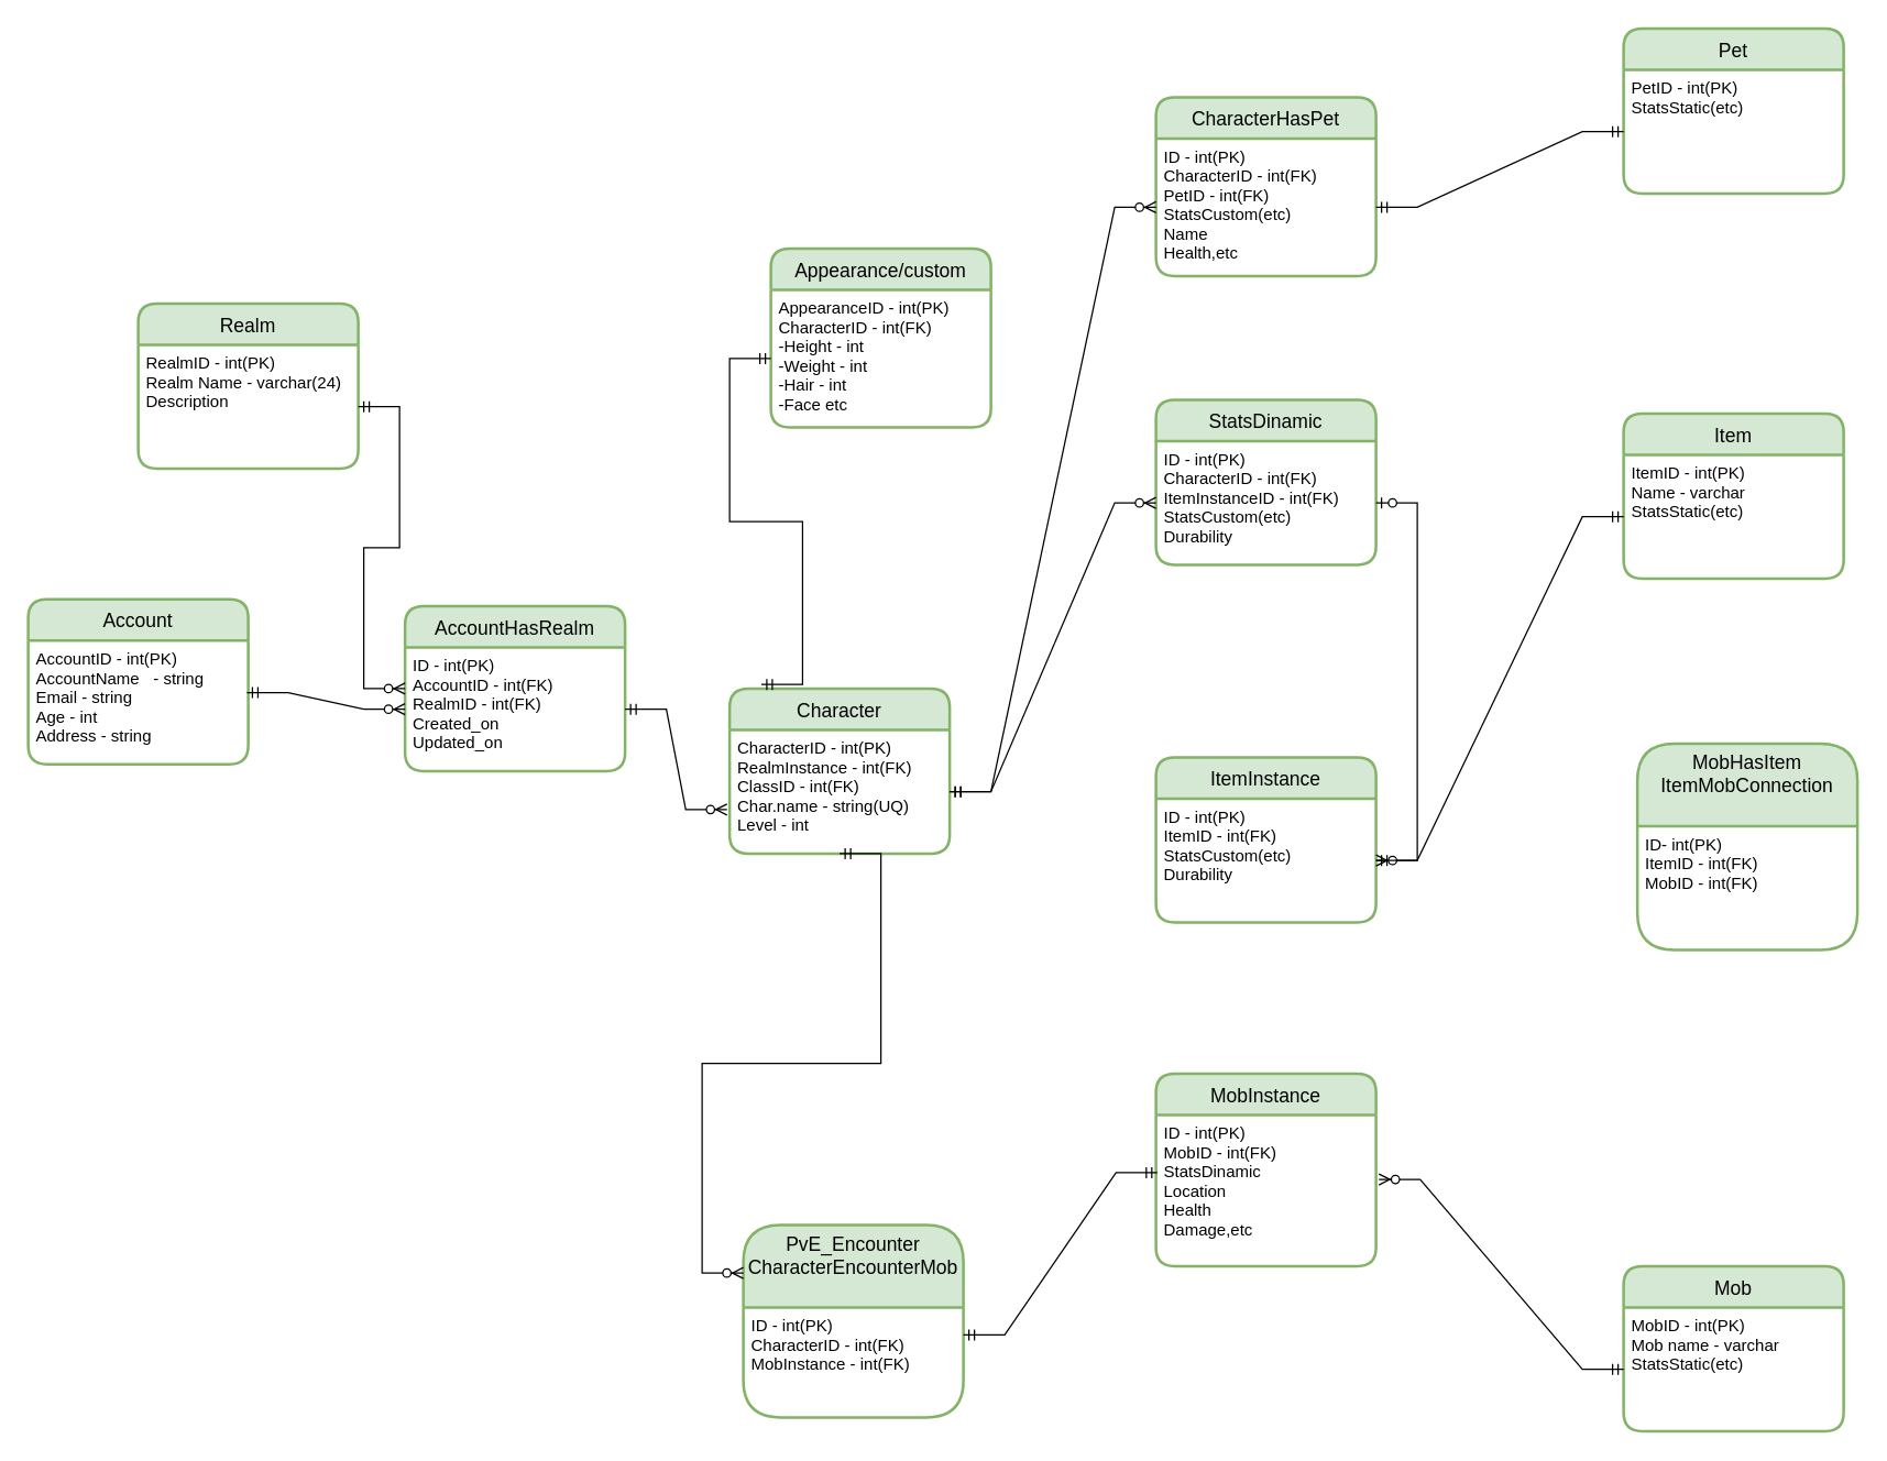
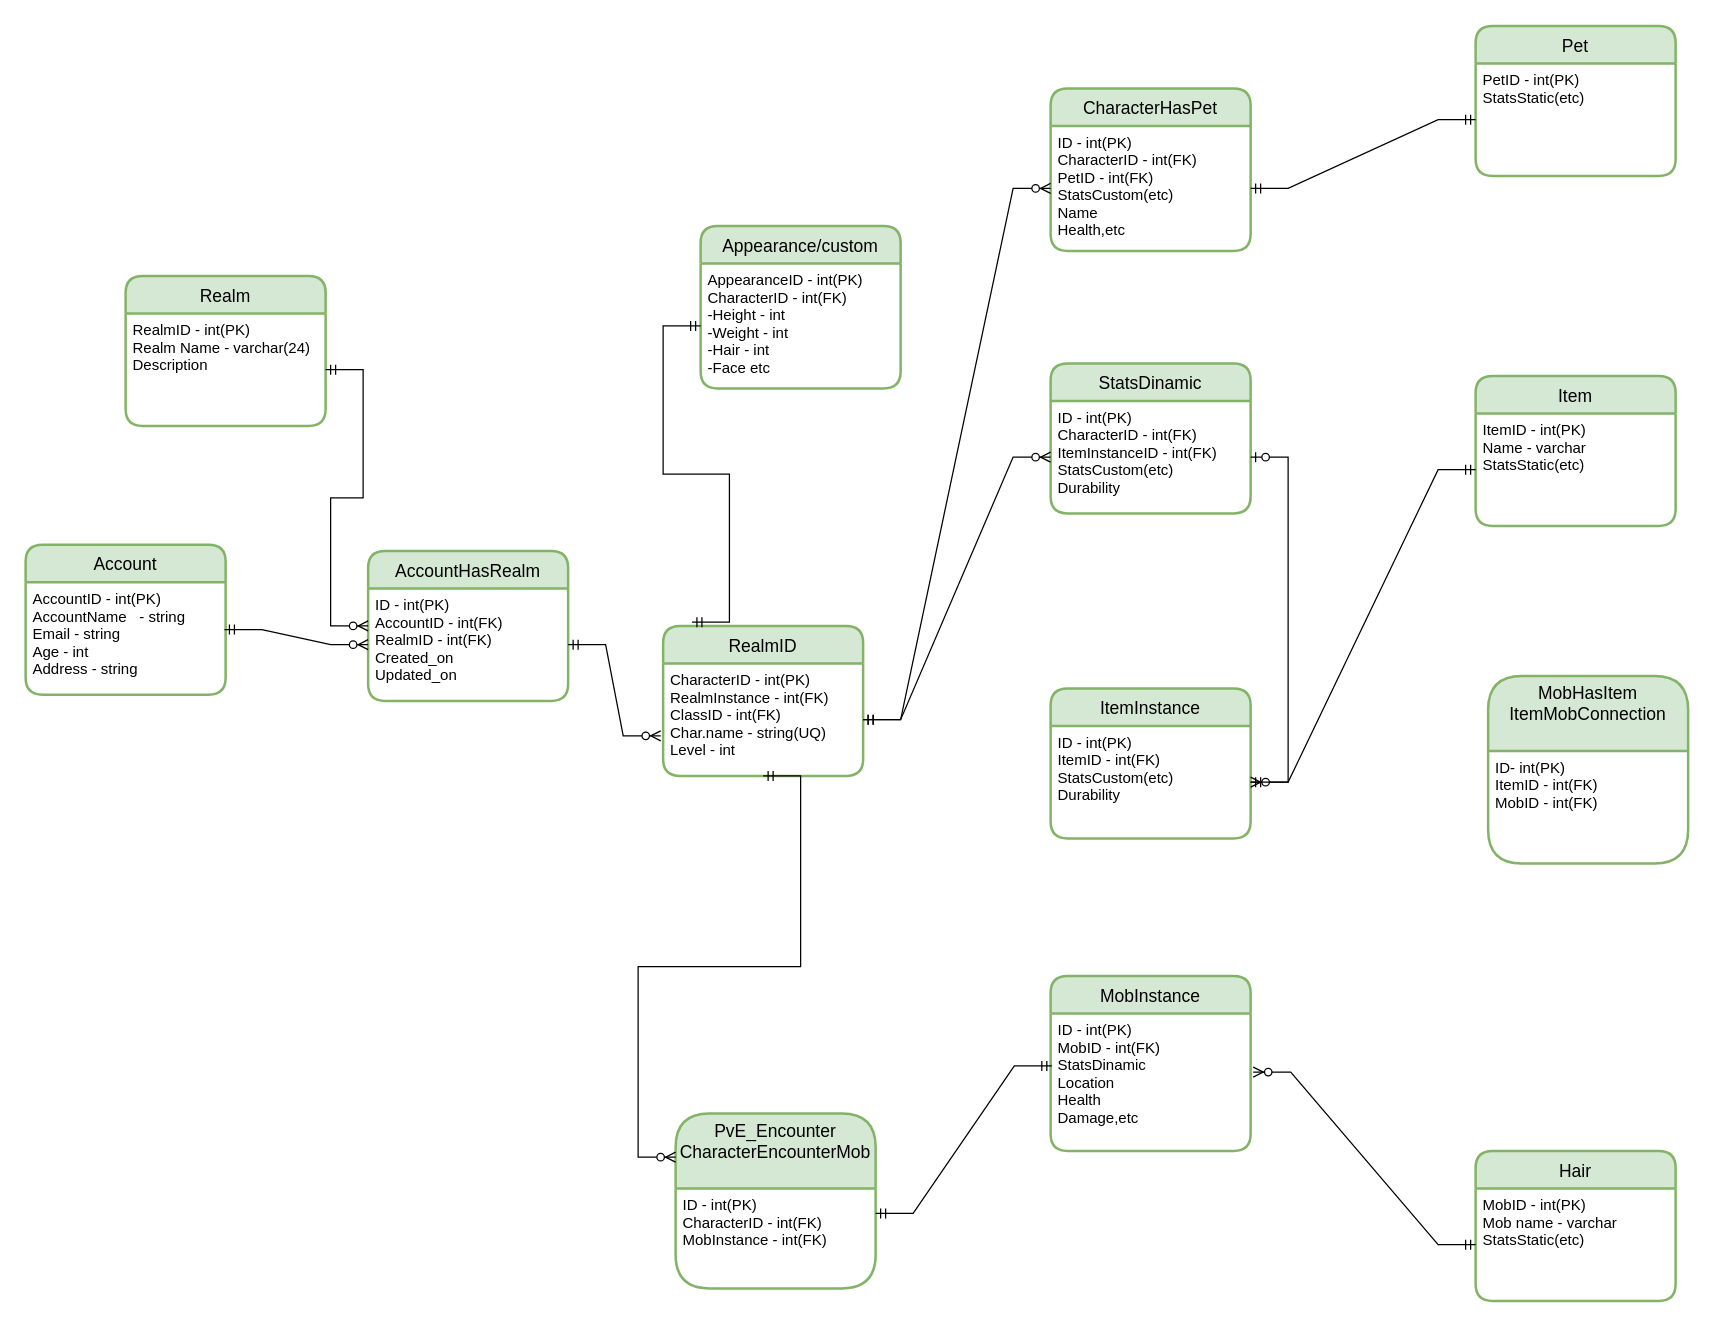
  <mxCell id="0" />
  <mxCell id="1" parent="0" />
- <mxCell id="2" value="Mob" style="swimlane;childLayout=stackLayout;horizontal=1;startSize=30;horizontalStack=0;rounded=1;fontSize=14;fontStyle=0;strokeWidth=2;resizeParent=0;resizeLast=1;shadow=0;dashed=0;align=center;fillColor=#d5e8d4;strokeColor=#82b366;" vertex="1" parent="1"><mxGeometry x="1180" y="920" width="160" height="120" as="geometry" /></mxCell>
+ <mxCell id="2" value="Hair" style="swimlane;childLayout=stackLayout;horizontal=1;startSize=30;horizontalStack=0;rounded=1;fontSize=14;fontStyle=0;strokeWidth=2;resizeParent=0;resizeLast=1;shadow=0;dashed=0;align=center;fillColor=#d5e8d4;strokeColor=#82b366;" vertex="1" parent="1"><mxGeometry x="1180" y="920" width="160" height="120" as="geometry" /></mxCell>
  <mxCell id="3" value="MobID - int(PK)&#10;Mob name - varchar&#10;StatsStatic(etc)&#10;" style="align=left;strokeColor=none;fillColor=none;spacingLeft=4;fontSize=12;verticalAlign=top;resizable=0;rotatable=0;part=1;" vertex="1" parent="2"><mxGeometry y="30" width="160" height="90" as="geometry" /></mxCell>
  <mxCell id="4" value="MobHasItem&#10;ItemMobConnection&#10;" style="swimlane;childLayout=stackLayout;horizontal=1;startSize=60;horizontalStack=0;rounded=1;fontSize=14;fontStyle=0;strokeWidth=2;resizeParent=0;resizeLast=1;shadow=0;dashed=0;align=center;fillColor=#d5e8d4;strokeColor=#82b366;" vertex="1" parent="1"><mxGeometry x="1190" y="540" width="160" height="150" as="geometry" /></mxCell>
  <mxCell id="5" value="ID- int(PK)&#10;ItemID - int(FK)&#10;MobID - int(FK)&#10;" style="align=left;strokeColor=none;fillColor=none;spacingLeft=4;fontSize=12;verticalAlign=top;resizable=0;rotatable=0;part=1;" vertex="1" parent="4"><mxGeometry y="60" width="160" height="90" as="geometry" /></mxCell>
  <mxCell id="6" value="Pet" style="swimlane;childLayout=stackLayout;horizontal=1;startSize=30;horizontalStack=0;rounded=1;fontSize=14;fontStyle=0;strokeWidth=2;resizeParent=0;resizeLast=1;shadow=0;dashed=0;align=center;fillColor=#d5e8d4;strokeColor=#82b366;" vertex="1" parent="1"><mxGeometry x="1180" y="20" width="160" height="120" as="geometry" /></mxCell>
  <mxCell id="7" value="PetID - int(PK)&#10;StatsStatic(etc)&#10;" style="align=left;strokeColor=none;fillColor=none;spacingLeft=4;fontSize=12;verticalAlign=top;resizable=0;rotatable=0;part=1;" vertex="1" parent="6"><mxGeometry y="30" width="160" height="90" as="geometry" /></mxCell>
  <mxCell id="8" value="Item" style="swimlane;childLayout=stackLayout;horizontal=1;startSize=30;horizontalStack=0;rounded=1;fontSize=14;fontStyle=0;strokeWidth=2;resizeParent=0;resizeLast=1;shadow=0;dashed=0;align=center;fillColor=#d5e8d4;strokeColor=#82b366;" vertex="1" parent="1"><mxGeometry x="1180" y="300" width="160" height="120" as="geometry" /></mxCell>
  <mxCell id="9" value="ItemID - int(PK)&#10;Name - varchar&#10;StatsStatic(etc)&#10;" style="align=left;strokeColor=none;fillColor=none;spacingLeft=4;fontSize=12;verticalAlign=top;resizable=0;rotatable=0;part=1;" vertex="1" parent="8"><mxGeometry y="30" width="160" height="90" as="geometry" /></mxCell>
  <mxCell id="10" value="PvE_Encounter&#10;CharacterEncounterMob&#10;" style="swimlane;childLayout=stackLayout;horizontal=1;startSize=60;horizontalStack=0;rounded=1;fontSize=14;fontStyle=0;strokeWidth=2;resizeParent=0;resizeLast=1;shadow=0;dashed=0;align=center;fillColor=#d5e8d4;strokeColor=#82b366;" vertex="1" parent="1"><mxGeometry x="540" y="890" width="160" height="140" as="geometry" /></mxCell>
  <mxCell id="11" value="ID - int(PK)&#10;CharacterID - int(FK)&#10;MobInstance - int(FK)&#10;" style="align=left;strokeColor=none;fillColor=none;spacingLeft=4;fontSize=12;verticalAlign=top;resizable=0;rotatable=0;part=1;" vertex="1" parent="10"><mxGeometry y="60" width="160" height="80" as="geometry" /></mxCell>
  <mxCell id="12" value="MobInstance" style="swimlane;childLayout=stackLayout;horizontal=1;startSize=30;horizontalStack=0;rounded=1;fontSize=14;fontStyle=0;strokeWidth=2;resizeParent=0;resizeLast=1;shadow=0;dashed=0;align=center;fillColor=#d5e8d4;strokeColor=#82b366;" vertex="1" parent="1"><mxGeometry x="840" y="780" width="160" height="140" as="geometry" /></mxCell>
  <mxCell id="13" value="ID - int(PK)&#10;MobID - int(FK)&#10;StatsDinamic&#10;Location&#10;Health&#10;Damage,etc&#10;" style="align=left;strokeColor=none;fillColor=none;spacingLeft=4;fontSize=12;verticalAlign=top;resizable=0;rotatable=0;part=1;" vertex="1" parent="12"><mxGeometry y="30" width="160" height="110" as="geometry" /></mxCell>
  <mxCell id="14" value="StatsDinamic" style="swimlane;childLayout=stackLayout;horizontal=1;startSize=30;horizontalStack=0;rounded=1;fontSize=14;fontStyle=0;strokeWidth=2;resizeParent=0;resizeLast=1;shadow=0;dashed=0;align=center;fillColor=#d5e8d4;strokeColor=#82b366;" vertex="1" parent="1"><mxGeometry x="840" y="290" width="160" height="120" as="geometry" /></mxCell>
  <mxCell id="15" value="ID - int(PK)&#10;CharacterID - int(FK)&#10;ItemInstanceID - int(FK)&#10;StatsCustom(etc)&#10;Durability&#10;" style="align=left;strokeColor=none;fillColor=none;spacingLeft=4;fontSize=12;verticalAlign=top;resizable=0;rotatable=0;part=1;" vertex="1" parent="14"><mxGeometry y="30" width="160" height="90" as="geometry" /></mxCell>
  <mxCell id="16" value="ItemInstance" style="swimlane;childLayout=stackLayout;horizontal=1;startSize=30;horizontalStack=0;rounded=1;fontSize=14;fontStyle=0;strokeWidth=2;resizeParent=0;resizeLast=1;shadow=0;dashed=0;align=center;fillColor=#d5e8d4;strokeColor=#82b366;" vertex="1" parent="1"><mxGeometry x="840" y="550" width="160" height="120" as="geometry" /></mxCell>
  <mxCell id="17" value="ID - int(PK)&#10;ItemID - int(FK)&#10;StatsCustom(etc)&#10;Durability&#10;" style="align=left;strokeColor=none;fillColor=none;spacingLeft=4;fontSize=12;verticalAlign=top;resizable=0;rotatable=0;part=1;" vertex="1" parent="16"><mxGeometry y="30" width="160" height="90" as="geometry" /></mxCell>
  <mxCell id="18" value="CharacterHasPet" style="swimlane;childLayout=stackLayout;horizontal=1;startSize=30;horizontalStack=0;rounded=1;fontSize=14;fontStyle=0;strokeWidth=2;resizeParent=0;resizeLast=1;shadow=0;dashed=0;align=center;fillColor=#d5e8d4;strokeColor=#82b366;" vertex="1" parent="1"><mxGeometry x="840" y="70" width="160" height="130" as="geometry" /></mxCell>
  <mxCell id="19" value="ID - int(PK)&#10;CharacterID - int(FK)&#10;PetID - int(FK)&#10;StatsCustom(etc)&#10;Name&#10;Health,etc&#10;" style="align=left;strokeColor=none;fillColor=none;spacingLeft=4;fontSize=12;verticalAlign=top;resizable=0;rotatable=0;part=1;" vertex="1" parent="18"><mxGeometry y="30" width="160" height="100" as="geometry" /></mxCell>
  <mxCell id="20" value="Appearance/custom" style="swimlane;childLayout=stackLayout;horizontal=1;startSize=30;horizontalStack=0;rounded=1;fontSize=14;fontStyle=0;strokeWidth=2;resizeParent=0;resizeLast=1;shadow=0;dashed=0;align=center;fillColor=#d5e8d4;strokeColor=#82b366;" vertex="1" parent="1"><mxGeometry x="560" y="180" width="160" height="130" as="geometry" /></mxCell>
  <mxCell id="21" value="AppearanceID - int(PK)&#10;CharacterID - int(FK)&#10;-Height - int&#10;-Weight - int&#10;-Hair - int&#10;-Face etc&#10;&#10;" style="align=left;strokeColor=none;fillColor=none;spacingLeft=4;fontSize=12;verticalAlign=top;resizable=0;rotatable=0;part=1;" vertex="1" parent="20"><mxGeometry y="30" width="160" height="100" as="geometry" /></mxCell>
  <mxCell id="22" value="Realm" style="swimlane;childLayout=stackLayout;horizontal=1;startSize=30;horizontalStack=0;rounded=1;fontSize=14;fontStyle=0;strokeWidth=2;resizeParent=0;resizeLast=1;shadow=0;dashed=0;align=center;fillColor=#d5e8d4;strokeColor=#82b366;" vertex="1" parent="1"><mxGeometry x="100" y="220" width="160" height="120" as="geometry" /></mxCell>
  <mxCell id="23" value="RealmID - int(PK)&#10;Realm Name - varchar(24)&#10;Description&#10;" style="align=left;strokeColor=none;fillColor=none;spacingLeft=4;fontSize=12;verticalAlign=top;resizable=0;rotatable=0;part=1;" vertex="1" parent="22"><mxGeometry y="30" width="160" height="90" as="geometry" /></mxCell>
- <mxCell id="24" value="Character" style="swimlane;childLayout=stackLayout;horizontal=1;startSize=30;horizontalStack=0;rounded=1;fontSize=14;fontStyle=0;strokeWidth=2;resizeParent=0;resizeLast=1;shadow=0;dashed=0;align=center;fillColor=#d5e8d4;strokeColor=#82b366;" vertex="1" parent="1"><mxGeometry x="530" y="500" width="160" height="120" as="geometry" /></mxCell>
+ <mxCell id="24" value="RealmID" style="swimlane;childLayout=stackLayout;horizontal=1;startSize=30;horizontalStack=0;rounded=1;fontSize=14;fontStyle=0;strokeWidth=2;resizeParent=0;resizeLast=1;shadow=0;dashed=0;align=center;fillColor=#d5e8d4;strokeColor=#82b366;" vertex="1" parent="1"><mxGeometry x="530" y="500" width="160" height="120" as="geometry" /></mxCell>
  <mxCell id="25" value="CharacterID - int(PK)&#10;RealmInstance - int(FK)&#10;ClassID - int(FK)&#10;Char.name - string(UQ)&#10;Level - int&#10;" style="align=left;strokeColor=none;fillColor=none;spacingLeft=4;fontSize=12;verticalAlign=top;resizable=0;rotatable=0;part=1;" vertex="1" parent="24"><mxGeometry y="30" width="160" height="90" as="geometry" /></mxCell>
  <mxCell id="26" value="AccountHasRealm" style="swimlane;childLayout=stackLayout;horizontal=1;startSize=30;horizontalStack=0;rounded=1;fontSize=14;fontStyle=0;strokeWidth=2;resizeParent=0;resizeLast=1;shadow=0;dashed=0;align=center;fillColor=#d5e8d4;strokeColor=#82b366;" vertex="1" parent="1"><mxGeometry x="294" y="440" width="160" height="120" as="geometry" /></mxCell>
  <mxCell id="27" value="ID - int(PK)&#10;AccountID - int(FK)&#10;RealmID - int(FK)&#10;Created_on&#10;Updated_on&#10;" style="align=left;strokeColor=none;fillColor=none;spacingLeft=4;fontSize=12;verticalAlign=top;resizable=0;rotatable=0;part=1;" vertex="1" parent="26"><mxGeometry y="30" width="160" height="90" as="geometry" /></mxCell>
  <mxCell id="28" value="Account" style="swimlane;childLayout=stackLayout;horizontal=1;startSize=30;horizontalStack=0;rounded=1;fontSize=14;fontStyle=0;strokeWidth=2;resizeParent=0;resizeLast=1;shadow=0;dashed=0;align=center;fillColor=#d5e8d4;strokeColor=#82b366;" vertex="1" parent="1"><mxGeometry x="20" y="435" width="160" height="120" as="geometry" /></mxCell>
  <mxCell id="29" value="AccountID - int(PK)&#10;AccountName   - string&#10;Email - string&#10;Age - int&#10;Address - string&#10;&#10;" style="align=left;strokeColor=none;fillColor=none;spacingLeft=4;fontSize=12;verticalAlign=top;resizable=0;rotatable=0;part=1;" vertex="1" parent="28"><mxGeometry y="30" width="160" height="90" as="geometry" /></mxCell>
  <mxCell id="30" value="" style="edgeStyle=entityRelationEdgeStyle;fontSize=12;html=1;endArrow=ERzeroToMany;startArrow=ERmandOne;rounded=0;exitX=0.994;exitY=0.422;exitDx=0;exitDy=0;exitPerimeter=0;entryX=0;entryY=0.5;entryDx=0;entryDy=0;" edge="1" parent="1" source="29" target="27"><mxGeometry width="100" height="100" relative="1" as="geometry"><mxPoint x="180" y="790" as="sourcePoint" /><mxPoint x="280" y="690" as="targetPoint" /></mxGeometry></mxCell>
  <mxCell id="31" value="" style="edgeStyle=entityRelationEdgeStyle;fontSize=12;html=1;endArrow=ERzeroToMany;startArrow=ERmandOne;rounded=0;entryX=0;entryY=0.5;entryDx=0;entryDy=0;exitX=1;exitY=0.5;exitDx=0;exitDy=0;" edge="1" parent="1" source="23" target="26"><mxGeometry width="100" height="100" relative="1" as="geometry"><mxPoint x="260" y="283" as="sourcePoint" /><mxPoint x="250" y="310" as="targetPoint" /></mxGeometry></mxCell>
  <mxCell id="32" value="" style="edgeStyle=entityRelationEdgeStyle;fontSize=12;html=1;endArrow=ERzeroToMany;startArrow=ERmandOne;rounded=0;exitX=1;exitY=0.5;exitDx=0;exitDy=0;entryX=-0.012;entryY=0.644;entryDx=0;entryDy=0;entryPerimeter=0;" edge="1" parent="1" source="27" target="25"><mxGeometry width="100" height="100" relative="1" as="geometry"><mxPoint x="450" y="710" as="sourcePoint" /><mxPoint x="550" y="610" as="targetPoint" /></mxGeometry></mxCell>
  <mxCell id="33" value="" style="edgeStyle=entityRelationEdgeStyle;fontSize=12;html=1;endArrow=ERmandOne;startArrow=ERmandOne;rounded=0;exitX=0.144;exitY=-0.025;exitDx=0;exitDy=0;exitPerimeter=0;entryX=0;entryY=0.5;entryDx=0;entryDy=0;" edge="1" parent="1" source="24" target="21"><mxGeometry width="100" height="100" relative="1" as="geometry"><mxPoint x="580" y="380" as="sourcePoint" /><mxPoint x="680" y="280" as="targetPoint" /></mxGeometry></mxCell>
  <mxCell id="34" value="" style="edgeStyle=entityRelationEdgeStyle;fontSize=12;html=1;endArrow=ERzeroToMany;startArrow=ERmandOne;rounded=0;exitX=0.5;exitY=1;exitDx=0;exitDy=0;" edge="1" parent="1" source="25"><mxGeometry width="100" height="100" relative="1" as="geometry"><mxPoint x="550" y="820" as="sourcePoint" /><mxPoint x="540" y="925" as="targetPoint" /></mxGeometry></mxCell>
  <mxCell id="35" value="" style="edgeStyle=entityRelationEdgeStyle;fontSize=12;html=1;endArrow=ERmandOne;startArrow=ERmandOne;rounded=0;exitX=1;exitY=0.25;exitDx=0;exitDy=0;entryX=0.006;entryY=0.382;entryDx=0;entryDy=0;entryPerimeter=0;" edge="1" parent="1" source="11" target="13"><mxGeometry width="100" height="100" relative="1" as="geometry"><mxPoint x="760" y="1040" as="sourcePoint" /><mxPoint x="860" y="940" as="targetPoint" /></mxGeometry></mxCell>
  <mxCell id="36" value="" style="edgeStyle=entityRelationEdgeStyle;fontSize=12;html=1;endArrow=ERzeroToMany;startArrow=ERmandOne;rounded=0;entryX=1.013;entryY=0.427;entryDx=0;entryDy=0;entryPerimeter=0;exitX=0;exitY=0.5;exitDx=0;exitDy=0;" edge="1" parent="1" source="3" target="13"><mxGeometry width="100" height="100" relative="1" as="geometry"><mxPoint x="1040" y="1080" as="sourcePoint" /><mxPoint x="1140" y="980" as="targetPoint" /></mxGeometry></mxCell>
  <mxCell id="37" value="" style="edgeStyle=entityRelationEdgeStyle;fontSize=12;html=1;endArrow=ERzeroToMany;startArrow=ERmandOne;rounded=0;" edge="1" parent="1" source="9" target="17"><mxGeometry width="100" height="100" relative="1" as="geometry"><mxPoint x="1060" y="610" as="sourcePoint" /><mxPoint x="1160" y="510" as="targetPoint" /></mxGeometry></mxCell>
  <mxCell id="38" value="" style="edgeStyle=entityRelationEdgeStyle;fontSize=12;html=1;endArrow=ERzeroToMany;startArrow=ERmandOne;rounded=0;" edge="1" parent="1" source="25" target="19"><mxGeometry width="100" height="100" relative="1" as="geometry"><mxPoint x="720" y="550" as="sourcePoint" /><mxPoint x="820" y="450" as="targetPoint" /></mxGeometry></mxCell>
  <mxCell id="39" value="" style="edgeStyle=entityRelationEdgeStyle;fontSize=12;html=1;endArrow=ERzeroToMany;startArrow=ERmandOne;rounded=0;" edge="1" parent="1" source="25" target="15"><mxGeometry width="100" height="100" relative="1" as="geometry"><mxPoint x="750" y="760" as="sourcePoint" /><mxPoint x="850" y="660" as="targetPoint" /></mxGeometry></mxCell>
  <mxCell id="40" value="" style="edgeStyle=entityRelationEdgeStyle;fontSize=12;html=1;endArrow=ERmandOne;startArrow=ERmandOne;rounded=0;" edge="1" parent="1" source="19" target="7"><mxGeometry width="100" height="100" relative="1" as="geometry"><mxPoint x="1060" y="330" as="sourcePoint" /><mxPoint x="1160" y="230" as="targetPoint" /></mxGeometry></mxCell>
  <mxCell id="41" value="" style="edgeStyle=entityRelationEdgeStyle;fontSize=12;html=1;endArrow=ERzeroToOne;startArrow=ERmandOne;rounded=0;" edge="1" parent="1" source="17" target="15"><mxGeometry width="100" height="100" relative="1" as="geometry"><mxPoint x="850" y="580" as="sourcePoint" /><mxPoint x="950" y="480" as="targetPoint" /></mxGeometry></mxCell>
